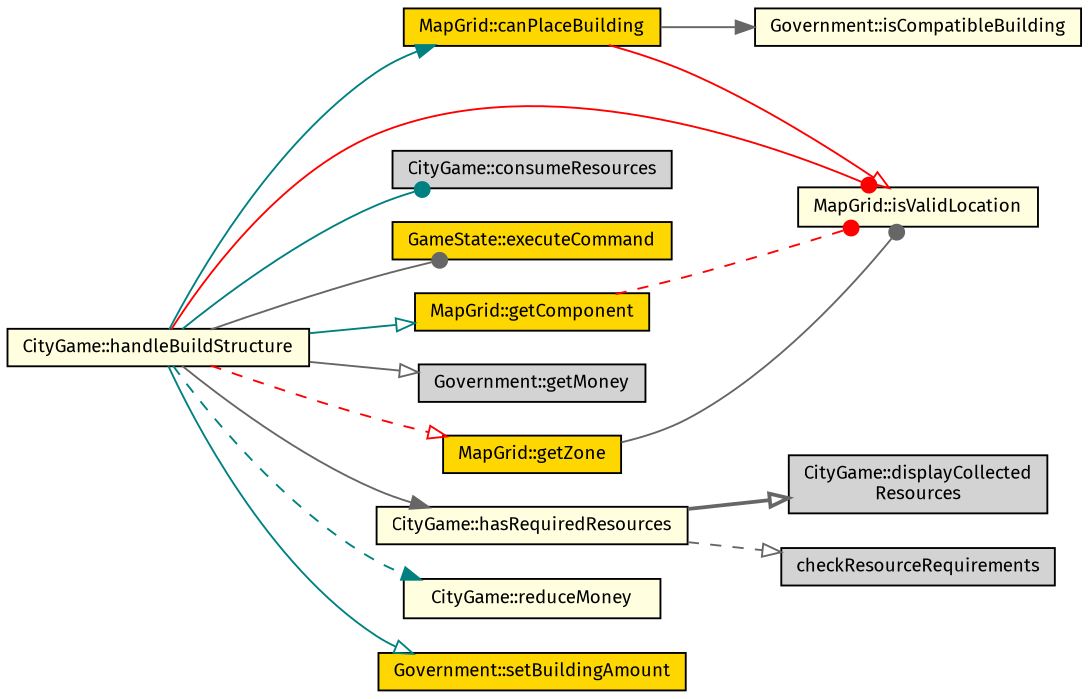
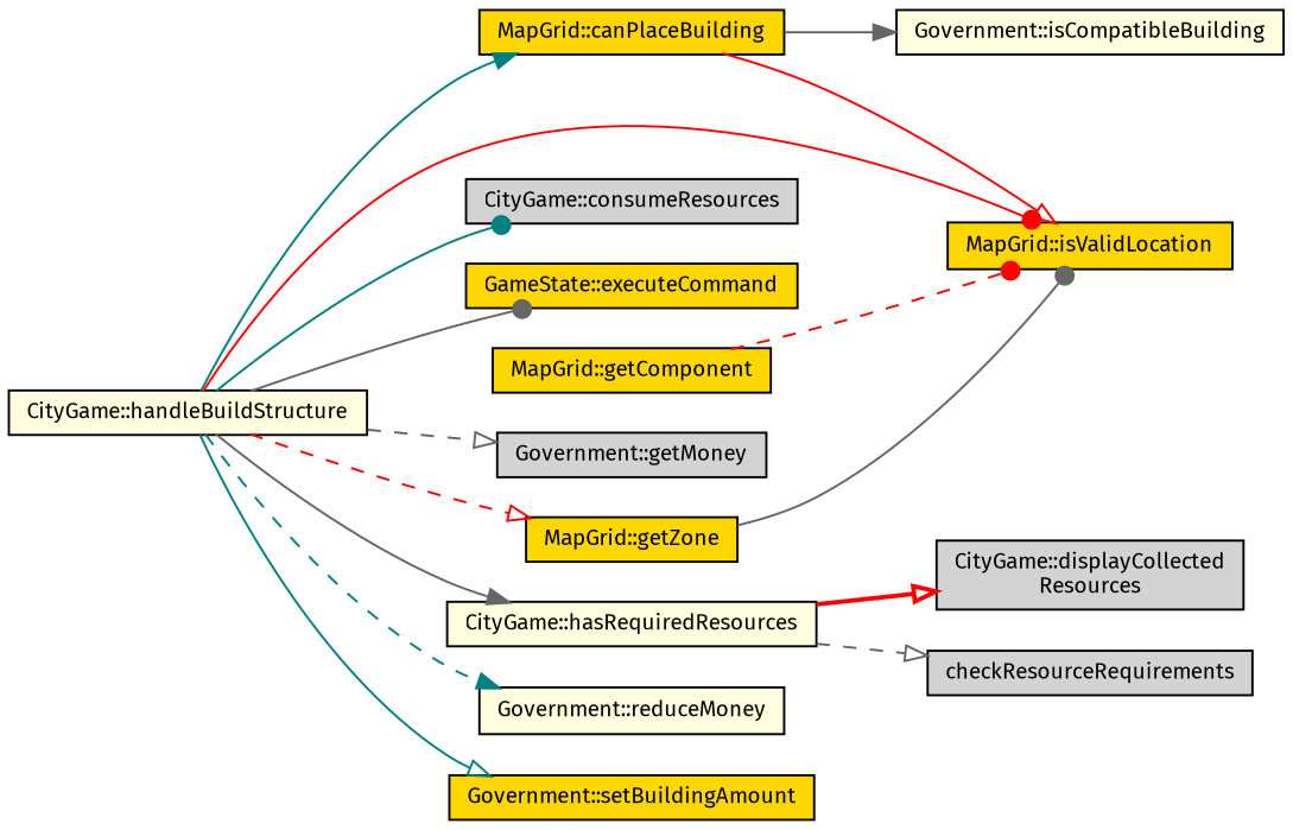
  digraph {
    fontname="Fira Sans"
    rankdir=LR
    node [color=black fillcolor=lightyellow fontname="Fira Sans" fontsize=10 shape=record style=filled]
    edge [arrowhead=onormal color=gray40 fontname="Fira Sans" fontsize=10 labelfontname=Helvetica labelfontsize=10 style=solid]
    n1 [fontcolor=black height=0.2 label="CityGame::handleBuildStructure" width=0.4]
    n2 [fillcolor=gold height=0.2 label="MapGrid::canPlaceBuilding" width=0.4]
-   n3 [height=0.2 label="MapGrid::isValidLocation" width=0.4]
+   n3 [fillcolor=gold height=0.2 label="MapGrid::isValidLocation" width=0.4]
    n4 [fillcolor=lightgrey height=0.2 label="CityGame::consumeResources" width=0.4]
    n5 [fillcolor=gold height=0.2 label="GameState::executeCommand" width=0.4]
    n6 [fillcolor=gold height=0.2 label="MapGrid::getComponent" width=0.4]
    n7 [fillcolor=lightgrey height=0.2 label="Government::getMoney" width=0.4]
    n8 [fillcolor=gold height=0.2 label="MapGrid::getZone" width=0.4]
    n9 [height=0.2 label="CityGame::hasRequiredResources" width=0.4]
-   n10 [height=0.2 label="CityGame::reduceMoney" width=0.4]
+   n10 [height=0.2 label="Government::reduceMoney" width=0.4]
    n11 [fillcolor=gold height=0.2 label="Government::setBuildingAmount" width=0.4]
    n12 [height=0.2 label="Government::isCompatibleBuilding" width=0.4]
    n13 [fillcolor=lightgrey height=0.2 label="CityGame::displayCollected\lResources" width=0.4]
    n14 [fillcolor=lightgrey height=0.2 label=checkResourceRequirements width=0.4]
    n1 -> n2 [arrowhead=normal color=teal]
    n1 -> n3 [arrowhead=dot color=red]
    n1 -> n4 [arrowhead=dot color=teal]
    n1 -> n5 [arrowhead=dot]
-   n1 -> n6 [color=teal]
-   n1 -> n7
+   n1 -> n7 [style=dashed]
    n1 -> n8 [color=red style=dashed]
    n1 -> n9 [arrowhead=normal]
    n1 -> n10 [arrowhead=normal color=teal style=dashed]
    n1 -> n11 [color=teal]
    n2 -> n3 [color=red]
    n2 -> n12 [arrowhead=normal]
    n6 -> n3 [arrowhead=dot color=red style=dashed]
    n8 -> n3 [arrowhead=dot]
-   n9 -> n13 [style=bold]
+   n9 -> n13 [color=red style=bold]
    n9 -> n14 [style=dashed]
  }
